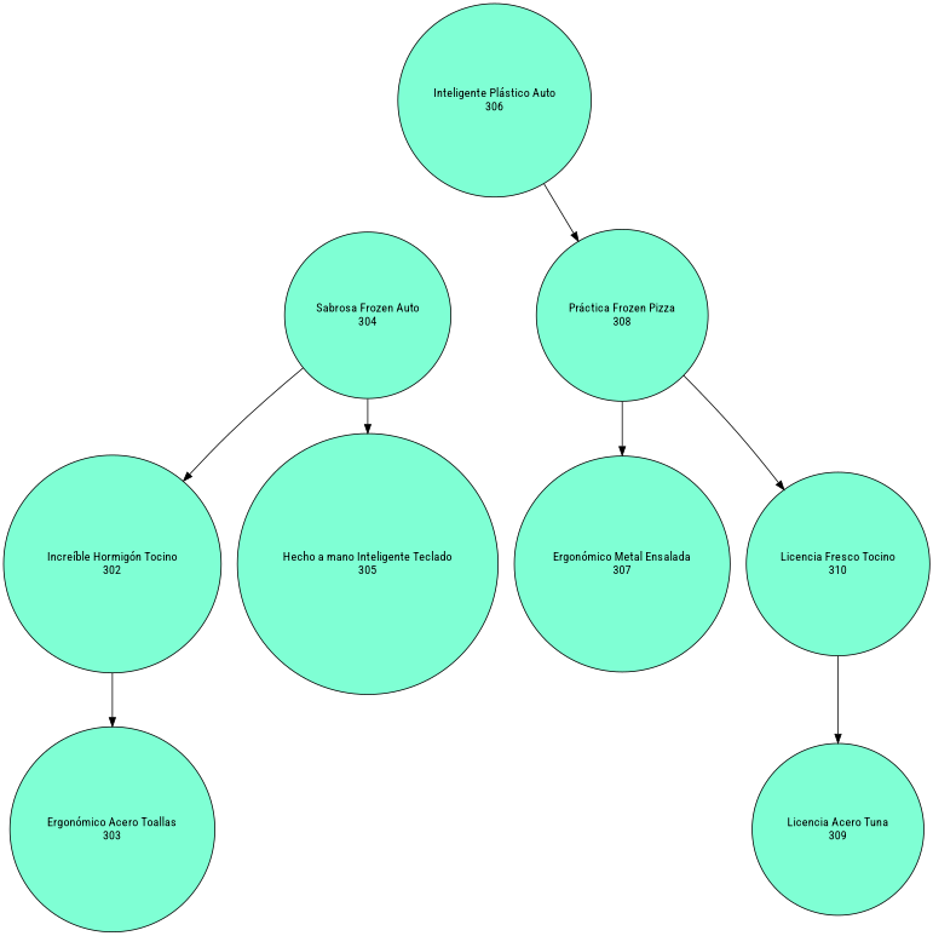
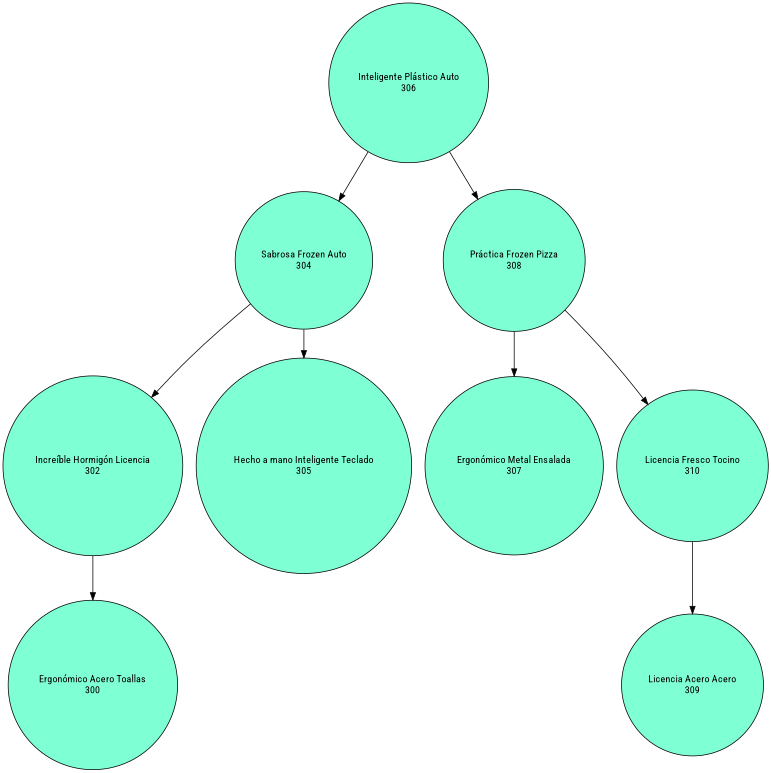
  digraph {
    fontname="Roboto Condensed"
    node [fillcolor=aquamarine fontname="Roboto Condensed" shape=circle style=filled]
    edge [fontname="Roboto Condensed"]
    n1 [label="Inteligente Plástico Auto\n306"]
    n2 [label="Sabrosa Frozen Auto\n304"]
    n3 [label="Práctica Frozen Pizza\n308"]
-   n4 [label="Increíble Hormigón Tocino\n302"]
+   n4 [label="Increíble Hormigón Licencia\n302"]
    n5 [label="Hecho a mano Inteligente Teclado\n305"]
    n6 [label="Ergonómico Metal Ensalada\n307"]
    n7 [label="Licencia Fresco Tocino\n310"]
-   n8 [label="Ergonómico Acero Toallas\n303"]
-   n9 [label="Licencia Acero Tuna\n309"]
+   n8 [label="Ergonómico Acero Toallas\n300"]
+   n9 [label="Licencia Acero Acero\n309"]
+   n1 -> n2
    n1 -> n3
    n2 -> n4
    n2 -> n5
    n3 -> n6
    n3 -> n7
    n4 -> n8
    n7 -> n9
  }
